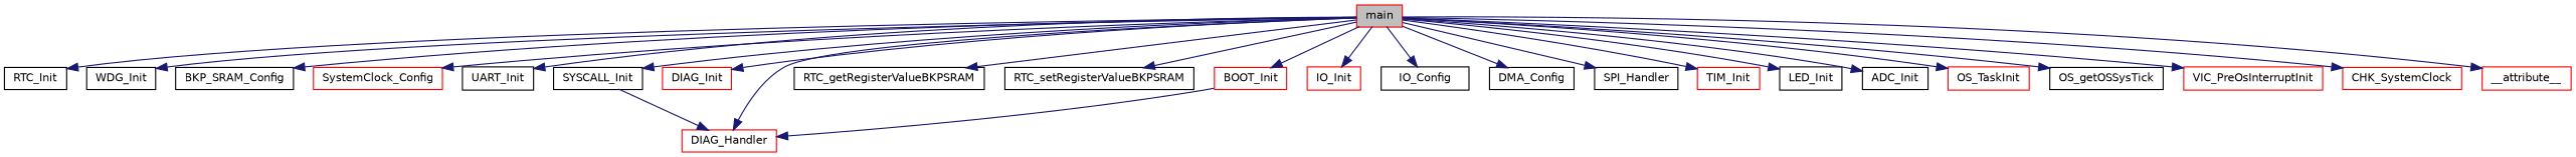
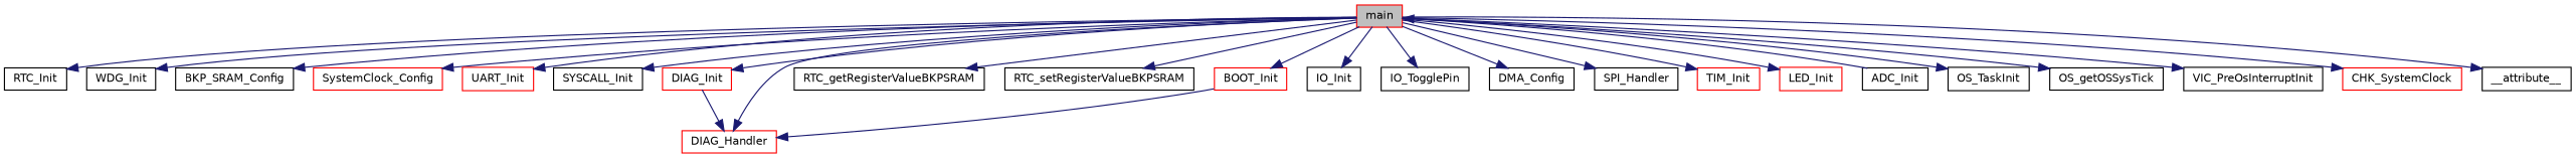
  digraph {
    rankdir=TB
    node [color=black fillcolor=white fontname=Helvetica fontsize=10 shape=record style=filled]
    edge [color=midnightblue fontname=Helvetica fontsize=10 labelfontname=Helvetica labelfontsize=10 style=solid]
    n1 [color=red fillcolor=grey75 fontcolor=black height=0.2 label=main width=0.4]
    n2 [height=0.2 label=RTC_Init width=0.4]
    n3 [height=0.2 label=WDG_Init width=0.4]
    n4 [height=0.2 label=BKP_SRAM_Config width=0.4]
    n5 [color=red height=0.2 label=SystemClock_Config width=0.4]
-   n6 [height=0.2 label=UART_Init width=0.4]
+   n6 [color=red height=0.2 label=UART_Init width=0.4]
    n7 [height=0.2 label=SYSCALL_Init width=0.4]
    n8 [color=red height=0.2 label=DIAG_Init width=0.4]
    n9 [color=red height=0.2 label=DIAG_Handler width=0.4]
    n10 [height=0.2 label=RTC_getRegisterValueBKPSRAM width=0.4]
    n11 [height=0.2 label=RTC_setRegisterValueBKPSRAM width=0.4]
    n12 [color=red height=0.2 label=BOOT_Init width=0.4]
-   n13 [color=red height=0.2 label=IO_Init width=0.4]
-   n14 [height=0.2 label=IO_Config width=0.4]
+   n13 [height=0.2 label=IO_Init width=0.4]
+   n14 [height=0.2 label=IO_TogglePin width=0.4]
    n15 [height=0.2 label=DMA_Config width=0.4]
    n16 [height=0.2 label=SPI_Handler width=0.4]
    n17 [color=red height=0.2 label=TIM_Init width=0.4]
-   n18 [height=0.2 label=LED_Init width=0.4]
+   n18 [color=red height=0.2 label=LED_Init width=0.4]
    n19 [height=0.2 label=ADC_Init width=0.4]
-   n20 [color=red height=0.2 label=OS_TaskInit width=0.4]
+   n20 [height=0.2 label=OS_TaskInit width=0.4]
    n21 [height=0.2 label=OS_getOSSysTick width=0.4]
-   n22 [color=red height=0.2 label=VIC_PreOsInterruptInit width=0.4]
+   n22 [height=0.2 label=VIC_PreOsInterruptInit width=0.4]
    n23 [color=red height=0.2 label=CHK_SystemClock width=0.4]
-   n24 [color=red height=0.2 label=__attribute__ width=0.4]
+   n24 [height=0.2 label=__attribute__ width=0.4]
    n1 -> n2
    n1 -> n3
    n1 -> n4
    n1 -> n5
    n1 -> n6
    n1 -> n7
    n1 -> n8
    n1 -> n9
    n1 -> n10
    n1 -> n11
    n1 -> n12
    n1 -> n13
    n1 -> n14
    n1 -> n15
    n1 -> n16
    n1 -> n17
    n1 -> n18
-   n1 -> n19
+   n19 -> n1
    n1 -> n20
    n1 -> n21
    n1 -> n22
    n1 -> n23
    n1 -> n24
-   n7 -> n9
+   n8 -> n9
    n12 -> n9
  }
